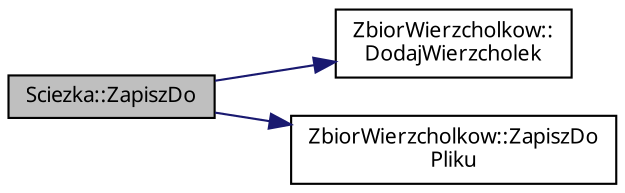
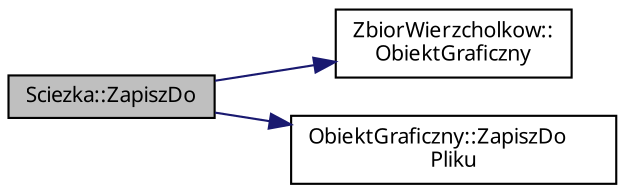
  digraph {
    fontname="Noto Sans"
    rankdir=LR
    node [color=black fillcolor=white fontname="Noto Sans" fontsize=10 shape=record style=filled]
    edge [color=midnightblue fontname="Noto Sans" fontsize=10 labelfontname=Helvetica labelfontsize=10 style=solid]
    n1 [fillcolor=grey75 fontcolor=black height=0.2 label="Sciezka::ZapiszDo" width=0.4]
-   n2 [height=0.2 label="ZbiorWierzcholkow::\lDodajWierzcholek" width=0.4]
-   n3 [height=0.2 label="ZbiorWierzcholkow::ZapiszDo\lPliku" width=0.4]
+   n2 [height=0.2 label="ZbiorWierzcholkow::\lObiektGraficzny" width=0.4]
+   n3 [height=0.2 label="ObiektGraficzny::ZapiszDo\lPliku" width=0.4]
    n1 -> n2
    n1 -> n3
  }
